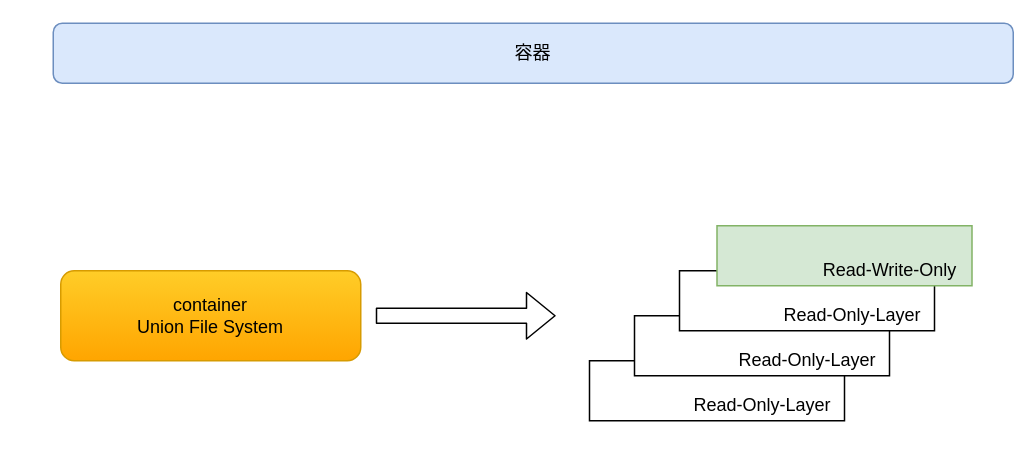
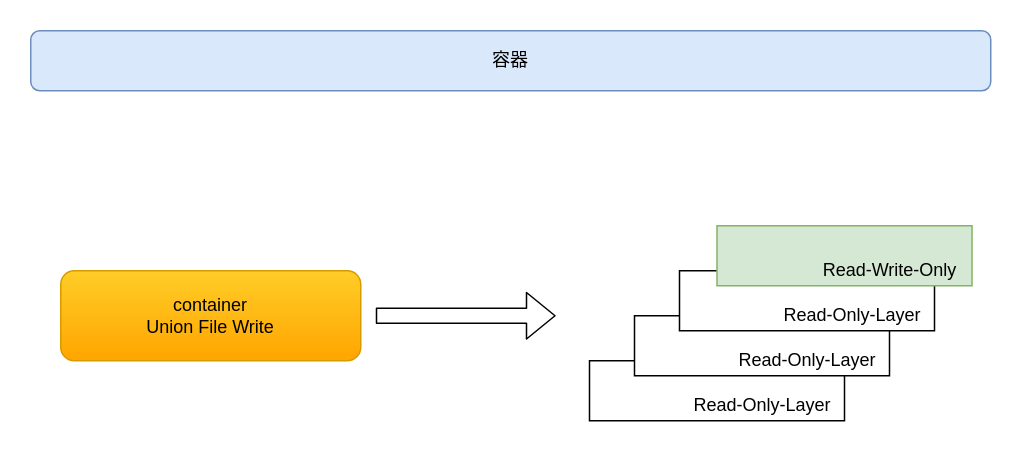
  <mxCell id="0" />
  <mxCell id="1" parent="0" />
- <mxCell id="2" value="容器" style="rounded=1;whiteSpace=wrap;html=1;fillColor=#dae8fc;strokeColor=#6c8ebf;" parent="1" vertex="1"><mxGeometry x="35" y="15" width="640" height="40" as="geometry" /></mxCell>
- <mxCell id="3" value="container&lt;br&gt;Union File System&lt;br&gt;" style="rounded=1;whiteSpace=wrap;html=1;gradientColor=#ffa500;fillColor=#ffcd28;strokeColor=#d79b00;" parent="1" vertex="1"><mxGeometry x="40" y="180" width="200" height="60" as="geometry" /></mxCell>
+ <mxCell id="2" value="容器" style="rounded=1;whiteSpace=wrap;html=1;fillColor=#dae8fc;strokeColor=#6c8ebf;" parent="1" vertex="1"><mxGeometry x="20" y="20" width="640" height="40" as="geometry" /></mxCell>
+ <mxCell id="3" value="container&lt;br&gt;Union File Write&lt;br&gt;" style="rounded=1;whiteSpace=wrap;html=1;gradientColor=#ffa500;fillColor=#ffcd28;strokeColor=#d79b00;" parent="1" vertex="1"><mxGeometry x="40" y="180" width="200" height="60" as="geometry" /></mxCell>
  <mxCell id="4" value="" style="shape=flexArrow;endArrow=classic;html=1;" parent="1" edge="1"><mxGeometry width="50" height="50" relative="1" as="geometry"><mxPoint x="250" y="210" as="sourcePoint" /><mxPoint x="370" y="210" as="targetPoint" /></mxGeometry></mxCell>
  <mxCell id="5" value="" style="rounded=0;whiteSpace=wrap;html=1;" parent="1" vertex="1"><mxGeometry x="392.5" y="240" width="170" height="40" as="geometry" /></mxCell>
  <mxCell id="6" value="Read-Only-Layer" style="text;html=1;strokeColor=none;fillColor=none;align=center;verticalAlign=middle;whiteSpace=wrap;rounded=0;" parent="1" vertex="1"><mxGeometry x="452.5" y="260" width="110" height="20" as="geometry" /></mxCell>
  <mxCell id="7" value="" style="rounded=0;whiteSpace=wrap;html=1;" parent="1" vertex="1"><mxGeometry x="422.5" y="210" width="170" height="40" as="geometry" /></mxCell>
  <mxCell id="8" value="Read-Only-Layer" style="text;html=1;strokeColor=none;fillColor=none;align=center;verticalAlign=middle;whiteSpace=wrap;rounded=0;" parent="1" vertex="1"><mxGeometry x="482.5" y="230" width="110" height="20" as="geometry" /></mxCell>
  <mxCell id="9" value="" style="rounded=0;whiteSpace=wrap;html=1;" parent="1" vertex="1"><mxGeometry x="452.5" y="180" width="170" height="40" as="geometry" /></mxCell>
  <mxCell id="10" value="Read-Only-Layer" style="text;html=1;strokeColor=none;fillColor=none;align=center;verticalAlign=middle;whiteSpace=wrap;rounded=0;" parent="1" vertex="1"><mxGeometry x="512.5" y="200" width="110" height="20" as="geometry" /></mxCell>
  <mxCell id="11" value="" style="rounded=0;whiteSpace=wrap;html=1;fillColor=#d5e8d4;strokeColor=#82b366;" parent="1" vertex="1"><mxGeometry x="477.5" y="150" width="170" height="40" as="geometry" /></mxCell>
  <mxCell id="12" value="Read-Write-Only" style="text;html=1;strokeColor=none;fillColor=none;align=center;verticalAlign=middle;whiteSpace=wrap;rounded=0;" parent="1" vertex="1"><mxGeometry x="537.5" y="170" width="110" height="20" as="geometry" /></mxCell>
